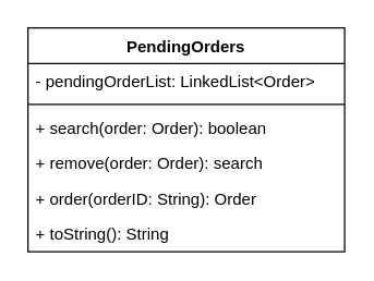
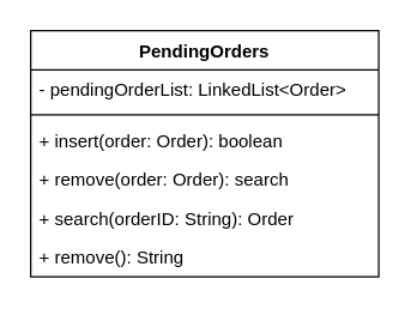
  <mxCell id="0" />
  <mxCell id="1" parent="0" />
  <mxCell id="2" value="PendingOrders" style="swimlane;fontStyle=1;align=center;verticalAlign=top;childLayout=stackLayout;horizontal=1;startSize=26;horizontalStack=0;resizeParent=1;resizeParentMax=0;resizeLast=0;collapsible=1;marginBottom=0;" vertex="1" parent="1"><mxGeometry x="20" y="20" width="232" height="164" as="geometry" /></mxCell>
  <mxCell id="3" value="- pendingOrderList: LinkedList&lt;Order&gt;" style="text;strokeColor=none;fillColor=none;align=left;verticalAlign=top;spacingLeft=4;spacingRight=4;overflow=hidden;rotatable=0;points=[[0,0.5],[1,0.5]];portConstraint=eastwest;" vertex="1" parent="2"><mxGeometry y="26" width="232" height="26" as="geometry" /></mxCell>
  <mxCell id="4" value="" style="line;strokeWidth=1;fillColor=none;align=left;verticalAlign=middle;spacingTop=-1;spacingLeft=3;spacingRight=3;rotatable=0;labelPosition=right;points=[];portConstraint=eastwest;" vertex="1" parent="2"><mxGeometry y="52" width="232" height="8" as="geometry" /></mxCell>
- <mxCell id="5" value="+ search(order: Order): boolean" style="text;strokeColor=none;fillColor=none;align=left;verticalAlign=top;spacingLeft=4;spacingRight=4;overflow=hidden;rotatable=0;points=[[0,0.5],[1,0.5]];portConstraint=eastwest;" vertex="1" parent="2"><mxGeometry y="60" width="232" height="26" as="geometry" /></mxCell>
+ <mxCell id="5" value="+ insert(order: Order): boolean" style="text;strokeColor=none;fillColor=none;align=left;verticalAlign=top;spacingLeft=4;spacingRight=4;overflow=hidden;rotatable=0;points=[[0,0.5],[1,0.5]];portConstraint=eastwest;" vertex="1" parent="2"><mxGeometry y="60" width="232" height="26" as="geometry" /></mxCell>
  <mxCell id="6" value="+ remove(order: Order): search" style="text;strokeColor=none;fillColor=none;align=left;verticalAlign=top;spacingLeft=4;spacingRight=4;overflow=hidden;rotatable=0;points=[[0,0.5],[1,0.5]];portConstraint=eastwest;" vertex="1" parent="2"><mxGeometry y="86" width="232" height="26" as="geometry" /></mxCell>
- <mxCell id="7" value="+ order(orderID: String): Order" style="text;strokeColor=none;fillColor=none;align=left;verticalAlign=top;spacingLeft=4;spacingRight=4;overflow=hidden;rotatable=0;points=[[0,0.5],[1,0.5]];portConstraint=eastwest;" vertex="1" parent="2"><mxGeometry y="112" width="232" height="26" as="geometry" /></mxCell>
- <mxCell id="8" value="+ toString(): String" style="text;strokeColor=none;fillColor=none;align=left;verticalAlign=top;spacingLeft=4;spacingRight=4;overflow=hidden;rotatable=0;points=[[0,0.5],[1,0.5]];portConstraint=eastwest;" vertex="1" parent="2"><mxGeometry y="138" width="232" height="26" as="geometry" /></mxCell>
+ <mxCell id="7" value="+ search(orderID: String): Order" style="text;strokeColor=none;fillColor=none;align=left;verticalAlign=top;spacingLeft=4;spacingRight=4;overflow=hidden;rotatable=0;points=[[0,0.5],[1,0.5]];portConstraint=eastwest;" vertex="1" parent="2"><mxGeometry y="112" width="232" height="26" as="geometry" /></mxCell>
+ <mxCell id="8" value="+ remove(): String" style="text;strokeColor=none;fillColor=none;align=left;verticalAlign=top;spacingLeft=4;spacingRight=4;overflow=hidden;rotatable=0;points=[[0,0.5],[1,0.5]];portConstraint=eastwest;" vertex="1" parent="2"><mxGeometry y="138" width="232" height="26" as="geometry" /></mxCell>
